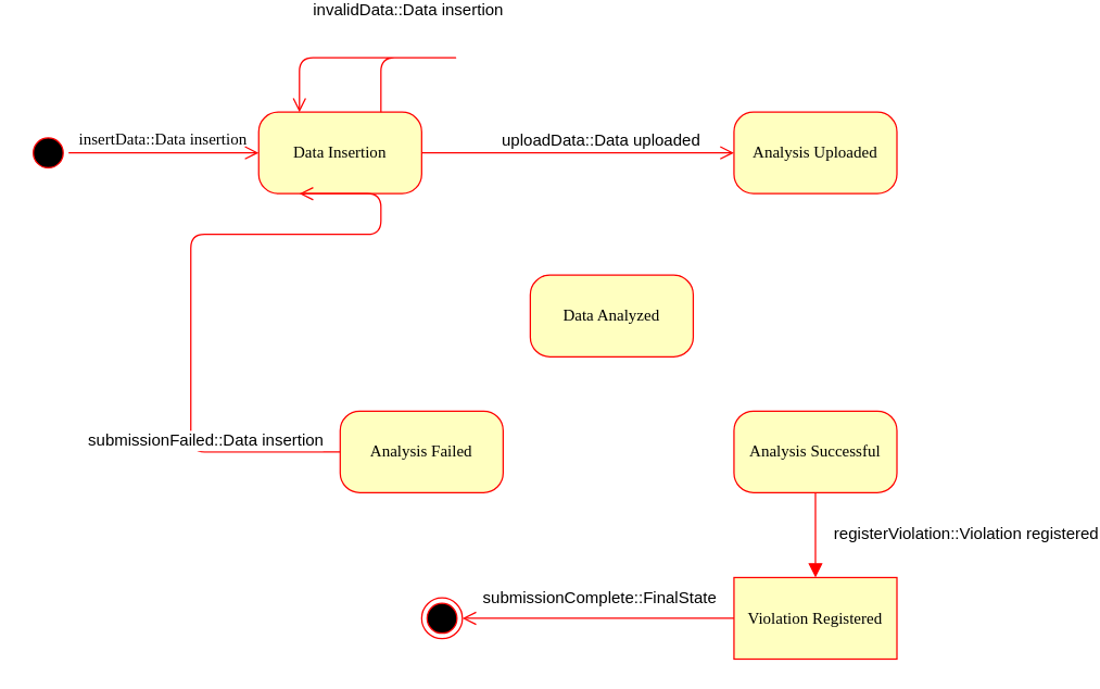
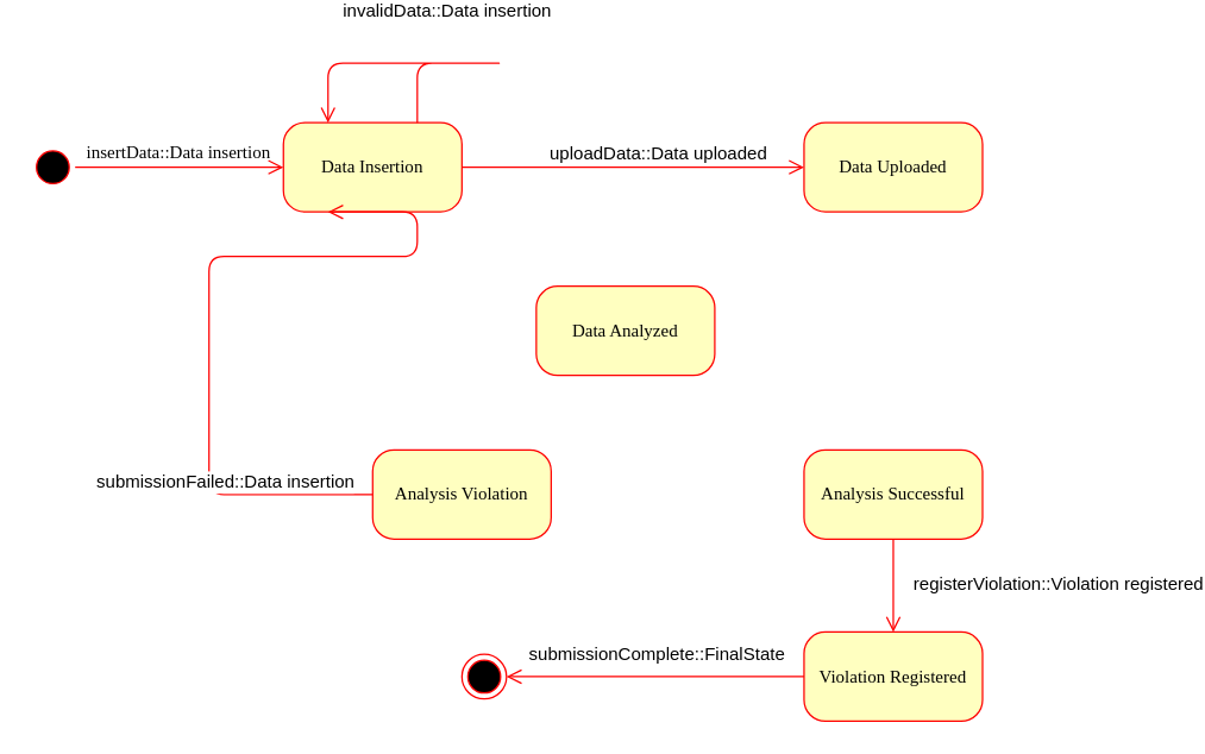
  <mxCell id="0" />
  <mxCell id="1" parent="0" />
  <mxCell id="2" value="" style="ellipse;html=1;shape=startState;fillColor=#000000;strokeColor=#ff0000;rounded=1;shadow=0;comic=0;labelBackgroundColor=none;fontFamily=Verdana;fontSize=12;fontColor=#000000;align=center;direction=south;" parent="1" vertex="1"><mxGeometry x="20" y="75" width="30" height="30" as="geometry" /></mxCell>
  <mxCell id="3" value="Data Insertion" style="rounded=1;whiteSpace=wrap;html=1;arcSize=24;fillColor=#ffffc0;strokeColor=#ff0000;shadow=0;comic=0;labelBackgroundColor=none;fontFamily=Verdana;fontSize=12;fontColor=#000000;align=center;" parent="1" vertex="1"><mxGeometry x="190" y="60" width="120" height="60" as="geometry" /></mxCell>
  <mxCell id="4" style="edgeStyle=orthogonalEdgeStyle;html=1;exitX=1;exitY=0.5;labelBackgroundColor=none;endArrow=open;endSize=8;strokeColor=#ff0000;fontFamily=Verdana;fontSize=12;align=left;exitDx=0;exitDy=0;" parent="1" source="3" edge="1"><mxGeometry relative="1" as="geometry"><Array as="points"><mxPoint x="500" y="90" /></Array><mxPoint x="540" y="90" as="targetPoint" /></mxGeometry></mxCell>
  <mxCell id="5" value="uploadData::Data uploaded" style="text;html=1;resizable=0;points=[];align=center;verticalAlign=middle;labelBackgroundColor=#ffffff;" parent="4" vertex="1" connectable="0"><mxGeometry x="0.529" y="75" relative="1" as="geometry"><mxPoint x="-45" y="65" as="offset" /></mxGeometry></mxCell>
- <mxCell id="6" value="Analysis Uploaded" style="rounded=1;whiteSpace=wrap;html=1;arcSize=24;fillColor=#ffffc0;strokeColor=#ff0000;shadow=0;comic=0;labelBackgroundColor=none;fontFamily=Verdana;fontSize=12;fontColor=#000000;align=center;" parent="1" vertex="1"><mxGeometry x="540" y="60" width="120" height="60" as="geometry" /></mxCell>
+ <mxCell id="6" value="Data Uploaded" style="rounded=1;whiteSpace=wrap;html=1;arcSize=24;fillColor=#ffffc0;strokeColor=#ff0000;shadow=0;comic=0;labelBackgroundColor=none;fontFamily=Verdana;fontSize=12;fontColor=#000000;align=center;" parent="1" vertex="1"><mxGeometry x="540" y="60" width="120" height="60" as="geometry" /></mxCell>
  <mxCell id="7" value="insertData::Data insertion" style="edgeStyle=orthogonalEdgeStyle;html=1;labelBackgroundColor=none;endArrow=open;endSize=8;strokeColor=#ff0000;fontFamily=Verdana;fontSize=12;align=left;" parent="1" source="2" target="3" edge="1"><mxGeometry x="-0.625" y="22" relative="1" as="geometry"><Array as="points"><mxPoint x="80" y="90" /><mxPoint x="80" y="90" /></Array><mxPoint x="-20" y="12" as="offset" /></mxGeometry></mxCell>
  <mxCell id="8" style="edgeStyle=orthogonalEdgeStyle;html=1;labelBackgroundColor=none;endArrow=open;endSize=8;strokeColor=#ff0000;fontFamily=Verdana;fontSize=12;align=left;entryX=0.25;entryY=0;entryDx=0;entryDy=0;exitX=0.75;exitY=0;exitDx=0;exitDy=0;" parent="1" source="3" target="3" edge="1"><mxGeometry relative="1" as="geometry"><Array as="points"><mxPoint x="340" y="20" /><mxPoint x="280" y="20" /></Array><mxPoint x="310" y="130" as="sourcePoint" /><mxPoint x="410" y="180" as="targetPoint" /></mxGeometry></mxCell>
  <mxCell id="9" value="invalidData::Data insertion" style="text;html=1;resizable=0;points=[];align=center;verticalAlign=middle;labelBackgroundColor=#ffffff;" parent="8" vertex="1" connectable="0"><mxGeometry x="-0.356" y="13" relative="1" as="geometry"><mxPoint x="-25" y="-23" as="offset" /></mxGeometry></mxCell>
- <mxCell id="10" value="Data Analyzed" style="rounded=1;whiteSpace=wrap;html=1;arcSize=24;fillColor=#ffffc0;strokeColor=#ff0000;shadow=0;comic=0;labelBackgroundColor=none;fontFamily=Verdana;fontSize=12;fontColor=#000000;align=center;" parent="1" vertex="1"><mxGeometry x="390" y="180" width="120" height="60" as="geometry" /></mxCell>
+ <mxCell id="10" value="Data Analyzed" style="rounded=1;whiteSpace=wrap;html=1;arcSize=24;fillColor=#ffffc0;strokeColor=#ff0000;shadow=0;comic=0;labelBackgroundColor=none;fontFamily=Verdana;fontSize=12;fontColor=#000000;align=center;" parent="1" vertex="1"><mxGeometry x="360" y="170" width="120" height="60" as="geometry" /></mxCell>
  <mxCell id="11" value="Analysis Successful" style="rounded=1;whiteSpace=wrap;html=1;arcSize=24;fillColor=#ffffc0;strokeColor=#ff0000;shadow=0;comic=0;labelBackgroundColor=none;fontFamily=Verdana;fontSize=12;fontColor=#000000;align=center;" parent="1" vertex="1"><mxGeometry x="540" y="280" width="120" height="60" as="geometry" /></mxCell>
- <mxCell id="12" value="Analysis Failed" style="rounded=1;whiteSpace=wrap;html=1;arcSize=24;fillColor=#ffffc0;strokeColor=#ff0000;shadow=0;comic=0;labelBackgroundColor=none;fontFamily=Verdana;fontSize=12;fontColor=#000000;align=center;" parent="1" vertex="1"><mxGeometry x="250" y="280" width="120" height="60" as="geometry" /></mxCell>
+ <mxCell id="12" value="Analysis Violation" style="rounded=1;whiteSpace=wrap;html=1;arcSize=24;fillColor=#ffffc0;strokeColor=#ff0000;shadow=0;comic=0;labelBackgroundColor=none;fontFamily=Verdana;fontSize=12;fontColor=#000000;align=center;" parent="1" vertex="1"><mxGeometry x="250" y="280" width="120" height="60" as="geometry" /></mxCell>
  <mxCell id="13" value="" style="ellipse;html=1;shape=endState;fillColor=#000000;strokeColor=#ff0000;rounded=1;shadow=0;comic=0;labelBackgroundColor=none;fontFamily=Verdana;fontSize=12;fontColor=#000000;align=center;" parent="1" vertex="1"><mxGeometry x="310" y="417.5" width="30" height="30" as="geometry" /></mxCell>
  <mxCell id="14" style="edgeStyle=orthogonalEdgeStyle;html=1;labelBackgroundColor=none;endArrow=open;endSize=8;strokeColor=#ff0000;fontFamily=Verdana;fontSize=12;align=left;entryX=0.25;entryY=1;entryDx=0;entryDy=0;" parent="1" target="3" edge="1"><mxGeometry relative="1" as="geometry"><Array as="points"><mxPoint x="140" y="310" /><mxPoint x="140" y="150" /><mxPoint x="280" y="150" /></Array><mxPoint x="250" y="310" as="sourcePoint" /><mxPoint x="0" y="405" as="targetPoint" /></mxGeometry></mxCell>
  <mxCell id="15" value="submissionFailed::Data insertion" style="text;html=1;resizable=0;points=[];align=center;verticalAlign=middle;labelBackgroundColor=#ffffff;" parent="14" vertex="1" connectable="0"><mxGeometry x="-0.356" y="13" relative="1" as="geometry"><mxPoint x="23" y="42" as="offset" /></mxGeometry></mxCell>
- <mxCell id="16" style="edgeStyle=orthogonalEdgeStyle;html=1;labelBackgroundColor=none;endArrow=block;endSize=8;strokeColor=#ff0000;fontFamily=Verdana;fontSize=12;align=left;entryX=0.5;entryY=0;entryDx=0;entryDy=0;exitX=0.5;exitY=1;exitDx=0;exitDy=0;" parent="1" source="11" target="18" edge="1"><mxGeometry relative="1" as="geometry"><Array as="points" /><mxPoint x="900" y="350" as="sourcePoint" /><mxPoint x="725" y="395" as="targetPoint" /></mxGeometry></mxCell>
+ <mxCell id="16" style="edgeStyle=orthogonalEdgeStyle;html=1;labelBackgroundColor=none;endArrow=open;endSize=8;strokeColor=#ff0000;fontFamily=Verdana;fontSize=12;align=left;entryX=0.5;entryY=0;entryDx=0;entryDy=0;exitX=0.5;exitY=1;exitDx=0;exitDy=0;" parent="1" source="11" target="18" edge="1"><mxGeometry relative="1" as="geometry"><Array as="points" /><mxPoint x="900" y="350" as="sourcePoint" /><mxPoint x="725" y="395" as="targetPoint" /></mxGeometry></mxCell>
  <mxCell id="17" value="registerViolation::Violation registered" style="text;html=1;resizable=0;points=[];align=center;verticalAlign=middle;labelBackgroundColor=#ffffff;" parent="16" vertex="1" connectable="0"><mxGeometry x="-0.356" y="13" relative="1" as="geometry"><mxPoint x="97" y="10" as="offset" /></mxGeometry></mxCell>
- <mxCell id="18" value="Violation Registered" style="whiteSpace=wrap;html=1;arcSize=24;fillColor=#ffffc0;strokeColor=#ff0000;shadow=0;comic=0;labelBackgroundColor=none;fontFamily=Verdana;fontSize=12;fontColor=#000000;align=center;rounded=0;" vertex="1" parent="1"><mxGeometry x="540" y="402.5" width="120" height="60" as="geometry" /></mxCell>
+ <mxCell id="18" value="Violation Registered" style="rounded=1;whiteSpace=wrap;html=1;arcSize=24;fillColor=#ffffc0;strokeColor=#ff0000;shadow=0;comic=0;labelBackgroundColor=none;fontFamily=Verdana;fontSize=12;fontColor=#000000;align=center;" vertex="1" parent="1"><mxGeometry x="540" y="402.5" width="120" height="60" as="geometry" /></mxCell>
  <mxCell id="19" style="edgeStyle=orthogonalEdgeStyle;html=1;labelBackgroundColor=none;endArrow=open;endSize=8;strokeColor=#ff0000;fontFamily=Verdana;fontSize=12;align=left;entryX=1;entryY=0.5;entryDx=0;entryDy=0;exitX=0;exitY=0.5;exitDx=0;exitDy=0;" edge="1" parent="1" source="18" target="13"><mxGeometry relative="1" as="geometry"><Array as="points"><mxPoint x="520" y="433" /><mxPoint x="520" y="433" /></Array><mxPoint x="900" y="472.5" as="sourcePoint" /><mxPoint x="325" y="647.5" as="targetPoint" /></mxGeometry></mxCell>
  <mxCell id="20" value="submissionComplete::FinalState" style="text;html=1;resizable=0;points=[];align=center;verticalAlign=middle;labelBackgroundColor=#ffffff;" vertex="1" connectable="0" parent="19"><mxGeometry x="-0.356" y="13" relative="1" as="geometry"><mxPoint x="-36" y="-28.5" as="offset" /></mxGeometry></mxCell>
